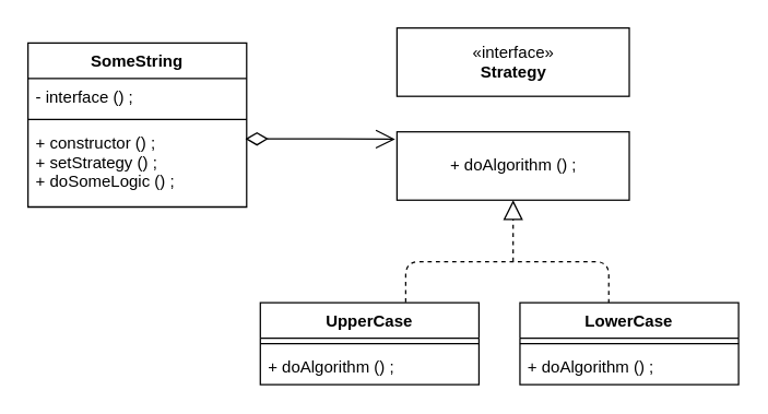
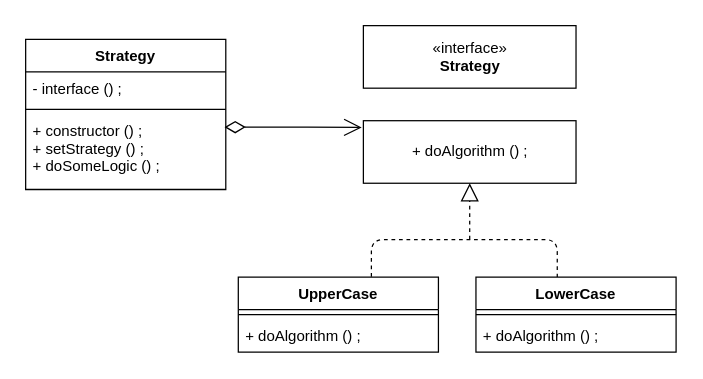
  <mxCell id="0" />
  <mxCell id="1" parent="0" />
- <mxCell id="2" value="SomeString" style="swimlane;fontStyle=1;align=center;verticalAlign=top;childLayout=stackLayout;horizontal=1;startSize=26;horizontalStack=0;resizeParent=1;resizeParentMax=0;resizeLast=0;collapsible=1;marginBottom=0;" vertex="1" parent="1"><mxGeometry x="20" y="31" width="160" height="120" as="geometry" /></mxCell>
+ <mxCell id="2" value="Strategy" style="swimlane;fontStyle=1;align=center;verticalAlign=top;childLayout=stackLayout;horizontal=1;startSize=26;horizontalStack=0;resizeParent=1;resizeParentMax=0;resizeLast=0;collapsible=1;marginBottom=0;" vertex="1" parent="1"><mxGeometry x="20" y="31" width="160" height="120" as="geometry" /></mxCell>
  <mxCell id="3" value="- interface () ;" style="text;strokeColor=none;fillColor=none;align=left;verticalAlign=top;spacingLeft=4;spacingRight=4;overflow=hidden;rotatable=0;points=[[0,0.5],[1,0.5]];portConstraint=eastwest;" vertex="1" parent="2"><mxGeometry y="26" width="160" height="26" as="geometry" /></mxCell>
  <mxCell id="4" value="" style="line;strokeWidth=1;fillColor=none;align=left;verticalAlign=middle;spacingTop=-1;spacingLeft=3;spacingRight=3;rotatable=0;labelPosition=right;points=[];portConstraint=eastwest;" vertex="1" parent="2"><mxGeometry y="52" width="160" height="8" as="geometry" /></mxCell>
  <mxCell id="5" value="+ constructor () ;&#10;+ setStrategy () ;&#10;+ doSomeLogic () ;" style="text;strokeColor=none;fillColor=none;align=left;verticalAlign=top;spacingLeft=4;spacingRight=4;overflow=hidden;rotatable=0;points=[[0,0.5],[1,0.5]];portConstraint=eastwest;" vertex="1" parent="2"><mxGeometry y="60" width="160" height="60" as="geometry" /></mxCell>
  <mxCell id="6" value="«interface»&lt;br&gt;&lt;b&gt;Strategy&lt;/b&gt;" style="html=1;" vertex="1" parent="1"><mxGeometry x="290" y="20" width="170" height="50" as="geometry" /></mxCell>
  <mxCell id="7" value="+ doAlgorithm () ;" style="html=1;" vertex="1" parent="1"><mxGeometry x="290" y="96" width="170" height="50" as="geometry" /></mxCell>
  <mxCell id="8" value="UpperCase" style="swimlane;fontStyle=1;align=center;verticalAlign=top;childLayout=stackLayout;horizontal=1;startSize=26;horizontalStack=0;resizeParent=1;resizeParentMax=0;resizeLast=0;collapsible=1;marginBottom=0;" vertex="1" parent="1"><mxGeometry x="190" y="221" width="160" height="60" as="geometry" /></mxCell>
  <mxCell id="9" value="" style="line;strokeWidth=1;fillColor=none;align=left;verticalAlign=middle;spacingTop=-1;spacingLeft=3;spacingRight=3;rotatable=0;labelPosition=right;points=[];portConstraint=eastwest;" vertex="1" parent="8"><mxGeometry y="26" width="160" height="8" as="geometry" /></mxCell>
  <mxCell id="10" value="+ doAlgorithm () ;" style="text;strokeColor=none;fillColor=none;align=left;verticalAlign=top;spacingLeft=4;spacingRight=4;overflow=hidden;rotatable=0;points=[[0,0.5],[1,0.5]];portConstraint=eastwest;" vertex="1" parent="8"><mxGeometry y="34" width="160" height="26" as="geometry" /></mxCell>
  <mxCell id="11" value="LowerCase" style="swimlane;fontStyle=1;align=center;verticalAlign=top;childLayout=stackLayout;horizontal=1;startSize=26;horizontalStack=0;resizeParent=1;resizeParentMax=0;resizeLast=0;collapsible=1;marginBottom=0;" vertex="1" parent="1"><mxGeometry x="380" y="221" width="160" height="60" as="geometry" /></mxCell>
  <mxCell id="12" value="" style="line;strokeWidth=1;fillColor=none;align=left;verticalAlign=middle;spacingTop=-1;spacingLeft=3;spacingRight=3;rotatable=0;labelPosition=right;points=[];portConstraint=eastwest;" vertex="1" parent="11"><mxGeometry y="26" width="160" height="8" as="geometry" /></mxCell>
  <mxCell id="13" value="+ doAlgorithm () ;" style="text;strokeColor=none;fillColor=none;align=left;verticalAlign=top;spacingLeft=4;spacingRight=4;overflow=hidden;rotatable=0;points=[[0,0.5],[1,0.5]];portConstraint=eastwest;" vertex="1" parent="11"><mxGeometry y="34" width="160" height="26" as="geometry" /></mxCell>
  <mxCell id="14" value="" style="endArrow=block;dashed=1;endFill=0;endSize=12;html=1;entryX=0.5;entryY=1;entryDx=0;entryDy=0;" edge="1" parent="1" target="7"><mxGeometry width="160" relative="1" as="geometry"><mxPoint x="375" y="191" as="sourcePoint" /><mxPoint x="410" y="181" as="targetPoint" /></mxGeometry></mxCell>
  <mxCell id="15" value="" style="endArrow=none;html=1;edgeStyle=orthogonalEdgeStyle;exitX=0.665;exitY=-0.003;exitDx=0;exitDy=0;exitPerimeter=0;dashed=1;" edge="1" parent="1" source="8"><mxGeometry relative="1" as="geometry"><mxPoint x="270" y="191" as="sourcePoint" /><mxPoint x="445" y="221" as="targetPoint" /><Array as="points"><mxPoint x="296" y="191" /><mxPoint x="445" y="191" /></Array></mxGeometry></mxCell>
  <mxCell id="16" value="1" style="endArrow=open;html=1;endSize=12;startArrow=diamondThin;startSize=14;startFill=0;edgeStyle=orthogonalEdgeStyle;align=left;verticalAlign=bottom;entryX=-0.008;entryY=0.108;entryDx=0;entryDy=0;entryPerimeter=0;exitX=0.994;exitY=0.169;exitDx=0;exitDy=0;exitPerimeter=0;textOpacity=0;" edge="1" parent="1" source="5" target="7"><mxGeometry x="-1" y="3" relative="1" as="geometry"><mxPoint x="170" y="101" as="sourcePoint" /><mxPoint x="280" y="101" as="targetPoint" /></mxGeometry></mxCell>
